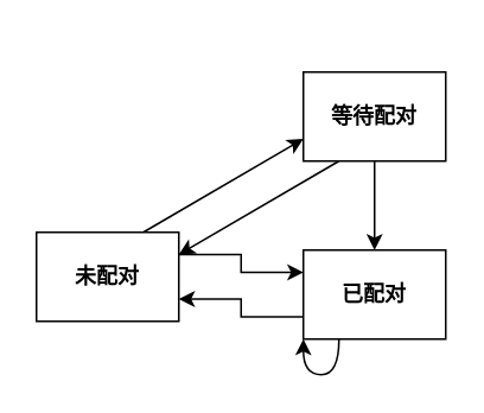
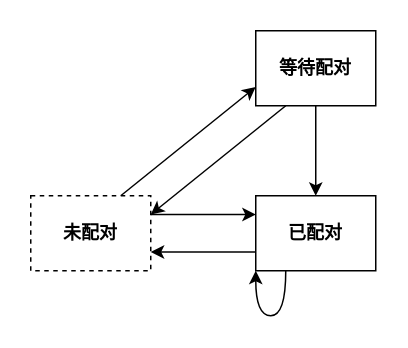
  <mxCell id="0" />
  <mxCell id="1" parent="0" />
  <mxCell id="2" style="edgeStyle=orthogonalEdgeStyle;rounded=0;orthogonalLoop=1;jettySize=auto;html=1;exitX=1;exitY=0.25;exitDx=0;exitDy=0;entryX=0;entryY=0.25;entryDx=0;entryDy=0;" edge="1" parent="1" source="4" target="10"><mxGeometry relative="1" as="geometry" /></mxCell>
  <mxCell id="3" style="rounded=0;orthogonalLoop=1;jettySize=auto;html=1;exitX=0.75;exitY=0;exitDx=0;exitDy=0;entryX=0;entryY=0.75;entryDx=0;entryDy=0;" edge="1" parent="1" source="4" target="7"><mxGeometry relative="1" as="geometry" /></mxCell>
- <mxCell id="4" value="&lt;b&gt;未配对&lt;/b&gt;" style="rounded=0;whiteSpace=wrap;html=1;" vertex="1" parent="1"><mxGeometry x="20" y="130" width="80" height="50" as="geometry" /></mxCell>
+ <mxCell id="4" value="&lt;b&gt;未配对&lt;/b&gt;" style="rounded=0;whiteSpace=wrap;html=1;dashed=1;" vertex="1" parent="1"><mxGeometry x="20" y="130" width="80" height="50" as="geometry" /></mxCell>
  <mxCell id="5" style="edgeStyle=none;rounded=0;orthogonalLoop=1;jettySize=auto;html=1;exitX=0.25;exitY=1;exitDx=0;exitDy=0;entryX=1;entryY=0.25;entryDx=0;entryDy=0;" edge="1" parent="1" source="7" target="4"><mxGeometry relative="1" as="geometry" /></mxCell>
  <mxCell id="6" value="" style="edgeStyle=none;rounded=0;orthogonalLoop=1;jettySize=auto;html=1;" edge="1" parent="1" source="7" target="10"><mxGeometry relative="1" as="geometry" /></mxCell>
- <mxCell id="7" value="&lt;b&gt;等待配对&lt;/b&gt;" style="rounded=0;whiteSpace=wrap;html=1;" vertex="1" parent="1"><mxGeometry x="170" y="40" width="80" height="50" as="geometry" /></mxCell>
+ <mxCell id="7" value="&lt;b&gt;等待配对&lt;/b&gt;" style="rounded=0;whiteSpace=wrap;html=1;" vertex="1" parent="1"><mxGeometry x="170" y="20" width="80" height="50" as="geometry" /></mxCell>
  <mxCell id="8" style="edgeStyle=orthogonalEdgeStyle;rounded=0;orthogonalLoop=1;jettySize=auto;html=1;exitX=0;exitY=0.75;exitDx=0;exitDy=0;entryX=1;entryY=0.75;entryDx=0;entryDy=0;" edge="1" parent="1" source="10" target="4"><mxGeometry relative="1" as="geometry" /></mxCell>
  <mxCell id="9" style="edgeStyle=orthogonalEdgeStyle;curved=1;rounded=0;orthogonalLoop=1;jettySize=auto;html=1;exitX=0.25;exitY=1;exitDx=0;exitDy=0;entryX=0;entryY=1;entryDx=0;entryDy=0;" edge="1" parent="1" source="10" target="10"><mxGeometry relative="1" as="geometry"><mxPoint x="170" y="280" as="targetPoint" /><Array as="points"><mxPoint x="190" y="210" /><mxPoint x="170" y="210" /></Array></mxGeometry></mxCell>
- <mxCell id="10" value="&lt;b&gt;已配对&lt;/b&gt;" style="rounded=0;whiteSpace=wrap;html=1;" vertex="1" parent="1"><mxGeometry x="170" y="140" width="80" height="50" as="geometry" /></mxCell>
+ <mxCell id="10" value="&lt;b&gt;已配对&lt;/b&gt;" style="rounded=0;whiteSpace=wrap;html=1;" vertex="1" parent="1"><mxGeometry x="170" y="130" width="80" height="50" as="geometry" /></mxCell>
